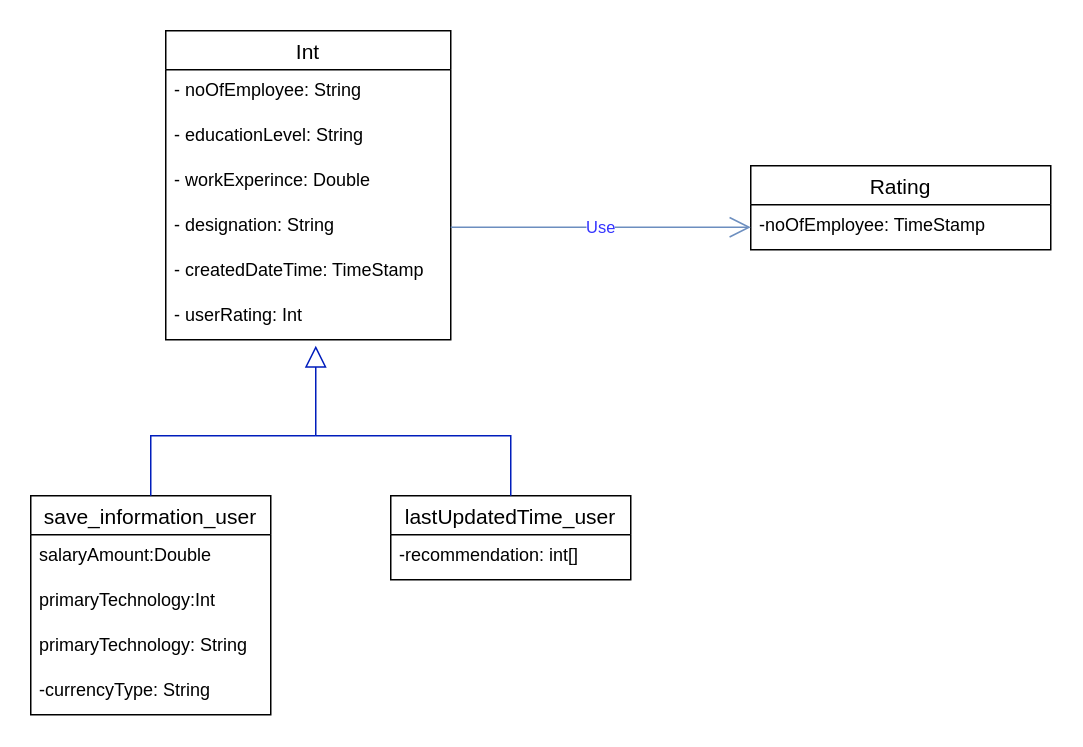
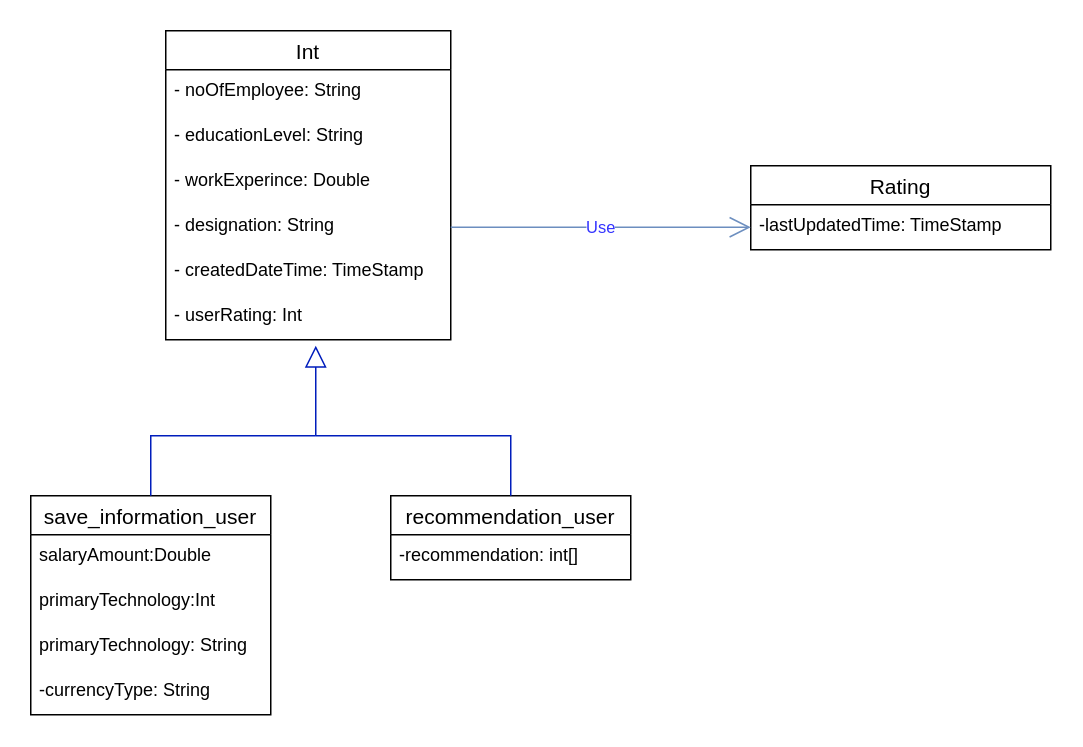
  <mxCell id="0" />
  <mxCell id="1" parent="0" />
  <mxCell id="2" value="Int" style="swimlane;fontStyle=0;childLayout=stackLayout;horizontal=1;startSize=26;horizontalStack=0;resizeParent=1;resizeParentMax=0;resizeLast=0;collapsible=1;marginBottom=0;align=center;fontSize=14;" parent="1" vertex="1"><mxGeometry x="110" y="20" width="190" height="206" as="geometry" /></mxCell>
  <mxCell id="3" value="- noOfEmployee: String" style="text;strokeColor=none;fillColor=none;spacingLeft=4;spacingRight=4;overflow=hidden;rotatable=0;points=[[0,0.5],[1,0.5]];portConstraint=eastwest;fontSize=12;" parent="2" vertex="1"><mxGeometry y="26" width="190" height="30" as="geometry" /></mxCell>
  <mxCell id="4" value="- educationLevel: String" style="text;strokeColor=none;fillColor=none;spacingLeft=4;spacingRight=4;overflow=hidden;rotatable=0;points=[[0,0.5],[1,0.5]];portConstraint=eastwest;fontSize=12;" parent="2" vertex="1"><mxGeometry y="56" width="190" height="30" as="geometry" /></mxCell>
  <mxCell id="5" value="- workExperince: Double" style="text;strokeColor=none;fillColor=none;spacingLeft=4;spacingRight=4;overflow=hidden;rotatable=0;points=[[0,0.5],[1,0.5]];portConstraint=eastwest;fontSize=12;" parent="2" vertex="1"><mxGeometry y="86" width="190" height="30" as="geometry" /></mxCell>
  <mxCell id="6" value="- designation: String" style="text;strokeColor=none;fillColor=none;spacingLeft=4;spacingRight=4;overflow=hidden;rotatable=0;points=[[0,0.5],[1,0.5]];portConstraint=eastwest;fontSize=12;" parent="2" vertex="1"><mxGeometry y="116" width="190" height="30" as="geometry" /></mxCell>
  <mxCell id="7" value="- createdDateTime: TimeStamp" style="text;strokeColor=none;fillColor=none;spacingLeft=4;spacingRight=4;overflow=hidden;rotatable=0;points=[[0,0.5],[1,0.5]];portConstraint=eastwest;fontSize=12;" parent="2" vertex="1"><mxGeometry y="146" width="190" height="30" as="geometry" /></mxCell>
  <mxCell id="8" value="- userRating: Int" style="text;strokeColor=none;fillColor=none;spacingLeft=4;spacingRight=4;overflow=hidden;rotatable=0;points=[[0,0.5],[1,0.5]];portConstraint=eastwest;fontSize=12;" vertex="1" parent="2"><mxGeometry y="176" width="190" height="30" as="geometry" /></mxCell>
  <mxCell id="9" value="save_information_user" style="swimlane;fontStyle=0;childLayout=stackLayout;horizontal=1;startSize=26;horizontalStack=0;resizeParent=1;resizeParentMax=0;resizeLast=0;collapsible=1;marginBottom=0;align=center;fontSize=14;" parent="1" vertex="1"><mxGeometry x="20" y="330" width="160" height="146" as="geometry" /></mxCell>
  <mxCell id="10" value="salaryAmount:Double" style="text;strokeColor=none;fillColor=none;spacingLeft=4;spacingRight=4;overflow=hidden;rotatable=0;points=[[0,0.5],[1,0.5]];portConstraint=eastwest;fontSize=12;" parent="9" vertex="1"><mxGeometry y="26" width="160" height="30" as="geometry" /></mxCell>
  <mxCell id="11" value="primaryTechnology:Int" style="text;strokeColor=none;fillColor=none;spacingLeft=4;spacingRight=4;overflow=hidden;rotatable=0;points=[[0,0.5],[1,0.5]];portConstraint=eastwest;fontSize=12;" parent="9" vertex="1"><mxGeometry y="56" width="160" height="30" as="geometry" /></mxCell>
  <mxCell id="12" value="primaryTechnology: String" style="text;strokeColor=none;fillColor=none;spacingLeft=4;spacingRight=4;overflow=hidden;rotatable=0;points=[[0,0.5],[1,0.5]];portConstraint=eastwest;fontSize=12;" parent="9" vertex="1"><mxGeometry y="86" width="160" height="30" as="geometry" /></mxCell>
  <mxCell id="13" value="-currencyType: String" style="text;strokeColor=none;fillColor=none;spacingLeft=4;spacingRight=4;overflow=hidden;rotatable=0;points=[[0,0.5],[1,0.5]];portConstraint=eastwest;fontSize=12;" vertex="1" parent="9"><mxGeometry y="116" width="160" height="30" as="geometry" /></mxCell>
- <mxCell id="14" value="lastUpdatedTime_user" style="swimlane;fontStyle=0;childLayout=stackLayout;horizontal=1;startSize=26;horizontalStack=0;resizeParent=1;resizeParentMax=0;resizeLast=0;collapsible=1;marginBottom=0;align=center;fontSize=14;" parent="1" vertex="1"><mxGeometry x="260" y="330" width="160" height="56" as="geometry" /></mxCell>
+ <mxCell id="14" value="recommendation_user" style="swimlane;fontStyle=0;childLayout=stackLayout;horizontal=1;startSize=26;horizontalStack=0;resizeParent=1;resizeParentMax=0;resizeLast=0;collapsible=1;marginBottom=0;align=center;fontSize=14;" parent="1" vertex="1"><mxGeometry x="260" y="330" width="160" height="56" as="geometry" /></mxCell>
  <mxCell id="15" value="-recommendation: int[]" style="text;strokeColor=none;fillColor=none;spacingLeft=4;spacingRight=4;overflow=hidden;rotatable=0;points=[[0,0.5],[1,0.5]];portConstraint=eastwest;fontSize=12;" parent="14" vertex="1"><mxGeometry y="26" width="160" height="30" as="geometry" /></mxCell>
  <mxCell id="16" value="" style="edgeStyle=none;html=1;endSize=12;endArrow=block;endFill=0;rounded=0;fillColor=#0050ef;strokeColor=#001DBC;" parent="1" edge="1"><mxGeometry width="160" relative="1" as="geometry"><mxPoint x="210" y="290" as="sourcePoint" /><mxPoint x="210" y="230" as="targetPoint" /></mxGeometry></mxCell>
  <mxCell id="17" value="" style="endArrow=none;html=1;rounded=0;entryX=0.5;entryY=0;entryDx=0;entryDy=0;fillColor=#0050ef;strokeColor=#001DBC;" parent="1" target="9" edge="1"><mxGeometry width="50" height="50" relative="1" as="geometry"><mxPoint x="210" y="290" as="sourcePoint" /><mxPoint x="320" y="250" as="targetPoint" /><Array as="points"><mxPoint x="100" y="290" /></Array></mxGeometry></mxCell>
  <mxCell id="18" value="" style="endArrow=none;html=1;rounded=0;entryX=0.5;entryY=0;entryDx=0;entryDy=0;fillColor=#0050ef;strokeColor=#001DBC;" parent="1" target="14" edge="1"><mxGeometry width="50" height="50" relative="1" as="geometry"><mxPoint x="210" y="290" as="sourcePoint" /><mxPoint x="320" y="250" as="targetPoint" /><Array as="points"><mxPoint x="340" y="290" /></Array></mxGeometry></mxCell>
  <mxCell id="19" value="Rating" style="swimlane;fontStyle=0;childLayout=stackLayout;horizontal=1;startSize=26;horizontalStack=0;resizeParent=1;resizeParentMax=0;resizeLast=0;collapsible=1;marginBottom=0;align=center;fontSize=14;" vertex="1" parent="1"><mxGeometry x="500" y="110" width="200" height="56" as="geometry" /></mxCell>
- <mxCell id="20" value="-noOfEmployee: TimeStamp" style="text;strokeColor=none;fillColor=none;spacingLeft=4;spacingRight=4;overflow=hidden;rotatable=0;points=[[0,0.5],[1,0.5]];portConstraint=eastwest;fontSize=12;" vertex="1" parent="19"><mxGeometry y="26" width="200" height="30" as="geometry" /></mxCell>
+ <mxCell id="20" value="-lastUpdatedTime: TimeStamp" style="text;strokeColor=none;fillColor=none;spacingLeft=4;spacingRight=4;overflow=hidden;rotatable=0;points=[[0,0.5],[1,0.5]];portConstraint=eastwest;fontSize=12;" vertex="1" parent="19"><mxGeometry y="26" width="200" height="30" as="geometry" /></mxCell>
  <mxCell id="21" value="Use" style="endArrow=open;endSize=12;dashed=0;html=1;rounded=0;entryX=0;entryY=0.5;entryDx=0;entryDy=0;exitX=1;exitY=0.5;exitDx=0;exitDy=0;fillColor=#dae8fc;strokeColor=#6c8ebf;fontColor=#3333FF;" edge="1" parent="1" source="6" target="20"><mxGeometry width="160" relative="1" as="geometry"><mxPoint x="310" y="210" as="sourcePoint" /><mxPoint x="470" y="210" as="targetPoint" /></mxGeometry></mxCell>
